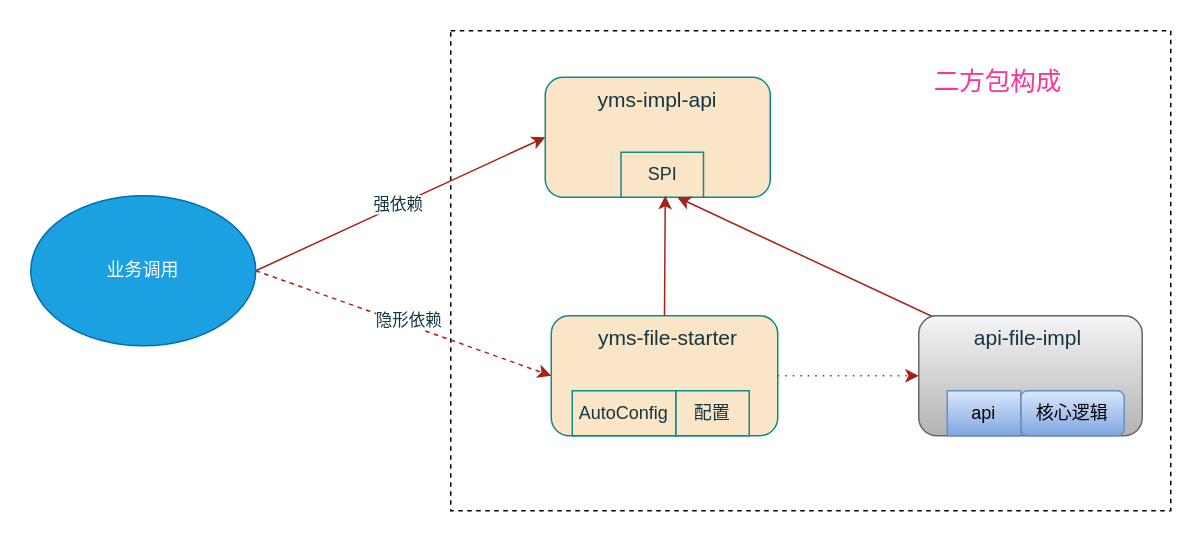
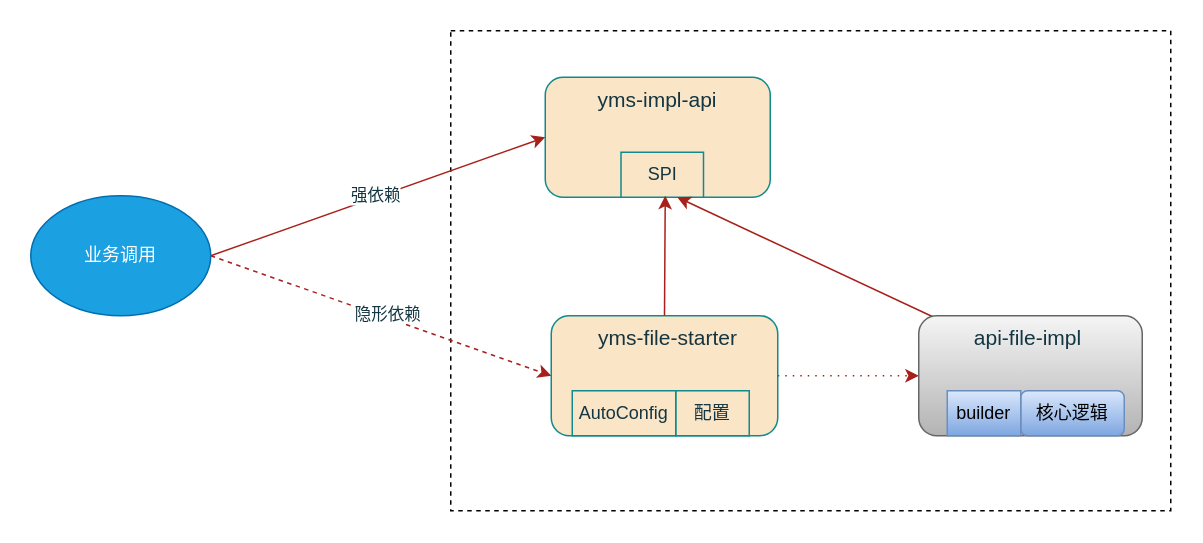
  <mxCell id="0" />
  <mxCell id="1" parent="0" />
  <mxCell id="2" value="" style="verticalLabelPosition=bottom;verticalAlign=top;html=1;shape=mxgraph.basic.rect;fillColor2=none;strokeWidth=1;size=20;indent=5;dashed=1;" vertex="1" parent="1"><mxGeometry x="300" y="20" width="480" height="320" as="geometry" /></mxCell>
  <mxCell id="3" value="" style="rounded=1;whiteSpace=wrap;html=1;labelBackgroundColor=none;fillColor=#FAE5C7;strokeColor=#0F8B8D;fontColor=#143642;" vertex="1" parent="1"><mxGeometry x="363" y="51" width="150" height="80" as="geometry" /></mxCell>
  <mxCell id="4" value="SPI" style="rounded=0;whiteSpace=wrap;html=1;labelBackgroundColor=none;fillColor=#FAE5C7;strokeColor=#0F8B8D;fontColor=#143642;" vertex="1" parent="1"><mxGeometry x="413.5" y="101" width="55" height="30" as="geometry" /></mxCell>
  <mxCell id="5" style="edgeStyle=orthogonalEdgeStyle;rounded=0;orthogonalLoop=1;jettySize=auto;html=1;exitX=1;exitY=0.5;exitDx=0;exitDy=0;entryX=0;entryY=0.5;entryDx=0;entryDy=0;strokeColor=#A8201A;fontColor=#143642;fillColor=#FAE5C7;dashed=1;dashPattern=1 4;" edge="1" parent="1" source="6" target="11"><mxGeometry relative="1" as="geometry" /></mxCell>
  <mxCell id="6" value="" style="rounded=1;whiteSpace=wrap;html=1;labelBackgroundColor=none;fillColor=#FAE5C7;strokeColor=#0F8B8D;fontColor=#143642;" vertex="1" parent="1"><mxGeometry x="367" y="210" width="151" height="80" as="geometry" /></mxCell>
  <mxCell id="7" value="配置" style="rounded=0;whiteSpace=wrap;html=1;labelBackgroundColor=none;fillColor=#FAE5C7;strokeColor=#0F8B8D;fontColor=#143642;" vertex="1" parent="1"><mxGeometry x="450" y="260" width="49" height="30" as="geometry" /></mxCell>
  <mxCell id="8" style="rounded=0;orthogonalLoop=1;jettySize=auto;html=1;exitX=0.5;exitY=0;exitDx=0;exitDy=0;labelBackgroundColor=none;strokeColor=#A8201A;fontColor=default;" edge="1" parent="1" source="6"><mxGeometry relative="1" as="geometry"><mxPoint x="397" y="210" as="sourcePoint" /><mxPoint x="443" y="130" as="targetPoint" /></mxGeometry></mxCell>
  <mxCell id="9" value="AutoConfig" style="rounded=0;whiteSpace=wrap;html=1;labelBackgroundColor=none;fillColor=#FAE5C7;strokeColor=#0F8B8D;fontColor=#143642;" vertex="1" parent="1"><mxGeometry x="381" y="260" width="69" height="30" as="geometry" /></mxCell>
  <mxCell id="10" style="rounded=0;orthogonalLoop=1;jettySize=auto;html=1;labelBackgroundColor=none;strokeColor=#A8201A;fontColor=default;entryX=0.5;entryY=1;entryDx=0;entryDy=0;" edge="1" parent="1"><mxGeometry relative="1" as="geometry"><mxPoint x="451" y="131" as="targetPoint" /><mxPoint x="631" y="215.165" as="sourcePoint" /></mxGeometry></mxCell>
  <mxCell id="11" value="" style="rounded=1;whiteSpace=wrap;html=1;labelBackgroundColor=none;fillColor=#f5f5f5;strokeColor=#666666;gradientColor=#b3b3b3;" vertex="1" parent="1"><mxGeometry x="612" y="210" width="149" height="80" as="geometry" /></mxCell>
  <mxCell id="12" value="核心逻辑" style="whiteSpace=wrap;html=1;labelBackgroundColor=none;fillColor=#dae8fc;strokeColor=#6c8ebf;gradientColor=#7ea6e0;rounded=1;" vertex="1" parent="1"><mxGeometry x="680" y="260" width="69" height="30" as="geometry" /></mxCell>
- <mxCell id="13" value="api" style="rounded=0;whiteSpace=wrap;html=1;labelBackgroundColor=none;fillColor=#dae8fc;strokeColor=#6c8ebf;gradientColor=#7ea6e0;" vertex="1" parent="1"><mxGeometry x="631" y="260" width="49" height="30" as="geometry" /></mxCell>
+ <mxCell id="13" value="builder" style="rounded=0;whiteSpace=wrap;html=1;labelBackgroundColor=none;fillColor=#dae8fc;strokeColor=#6c8ebf;gradientColor=#7ea6e0;" vertex="1" parent="1"><mxGeometry x="631" y="260" width="49" height="30" as="geometry" /></mxCell>
  <mxCell id="14" style="rounded=0;orthogonalLoop=1;jettySize=auto;html=1;exitX=1;exitY=0.5;exitDx=0;exitDy=0;entryX=0;entryY=0.5;entryDx=0;entryDy=0;labelBackgroundColor=none;strokeColor=#A8201A;fontColor=default;elbow=vertical;" edge="1" parent="1" source="18" target="3"><mxGeometry relative="1" as="geometry"><mxPoint x="359" y="81" as="targetPoint" /></mxGeometry></mxCell>
  <mxCell id="15" value="强依赖" style="edgeLabel;html=1;align=center;verticalAlign=middle;resizable=0;points=[];strokeColor=#0F8B8D;fontColor=#143642;fillColor=#FAE5C7;" vertex="1" connectable="0" parent="14"><mxGeometry x="-0.01" y="1" relative="1" as="geometry"><mxPoint as="offset" /></mxGeometry></mxCell>
  <mxCell id="16" style="rounded=0;orthogonalLoop=1;jettySize=auto;html=1;entryX=0;entryY=0.5;entryDx=0;entryDy=0;exitX=1;exitY=0.5;exitDx=0;exitDy=0;labelBackgroundColor=none;strokeColor=#A8201A;fontColor=default;dashed=1;" edge="1" parent="1" source="18" target="6"><mxGeometry relative="1" as="geometry" /></mxCell>
  <mxCell id="17" value="隐形依赖" style="edgeLabel;html=1;align=center;verticalAlign=middle;resizable=0;points=[];strokeColor=#0F8B8D;fontColor=#143642;fillColor=#FAE5C7;" vertex="1" connectable="0" parent="16"><mxGeometry x="0.019" y="3" relative="1" as="geometry"><mxPoint as="offset" /></mxGeometry></mxCell>
- <mxCell id="18" value="业务调用" style="ellipse;whiteSpace=wrap;html=1;labelBackgroundColor=none;fillColor=#1ba1e2;strokeColor=#006EAF;fontColor=#ffffff;" vertex="1" parent="1"><mxGeometry x="20" y="130" width="150" height="100" as="geometry" /></mxCell>
+ <mxCell id="18" value="业务调用" style="ellipse;whiteSpace=wrap;html=1;labelBackgroundColor=none;fillColor=#1ba1e2;strokeColor=#006EAF;fontColor=#ffffff;" vertex="1" parent="1"><mxGeometry x="20" y="130" width="120" height="80" as="geometry" /></mxCell>
  <mxCell id="19" value="yms-file-starter" style="text;html=1;align=center;verticalAlign=middle;whiteSpace=wrap;rounded=0;labelBackgroundColor=none;fontColor=#143642;fontSize=14;" vertex="1" parent="1"><mxGeometry x="370" y="210" width="150" height="30" as="geometry" /></mxCell>
  <mxCell id="20" value="api-file-impl" style="text;html=1;align=center;verticalAlign=middle;whiteSpace=wrap;rounded=0;labelBackgroundColor=none;fontColor=#143642;fontSize=14;" vertex="1" parent="1"><mxGeometry x="610" y="210" width="150" height="30" as="geometry" /></mxCell>
  <mxCell id="21" value="yms-impl-api" style="text;html=1;align=center;verticalAlign=middle;whiteSpace=wrap;rounded=0;labelBackgroundColor=none;fontColor=#143642;fontSize=14;" vertex="1" parent="1"><mxGeometry x="363" y="51" width="150" height="30" as="geometry" /></mxCell>
- <mxCell id="22" value="二方包构成" style="text;html=1;align=center;verticalAlign=middle;whiteSpace=wrap;rounded=0;labelBackgroundColor=none;fontColor=#FF3399;fontSize=17;" vertex="1" parent="1"><mxGeometry x="590" y="40" width="150" height="30" as="geometry" /></mxCell>
